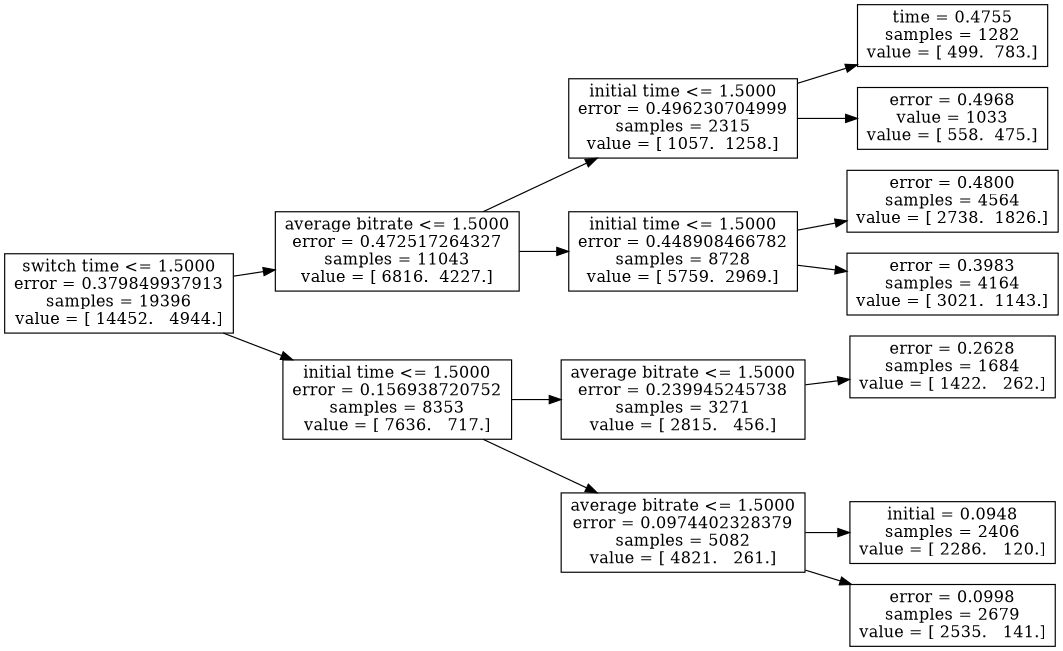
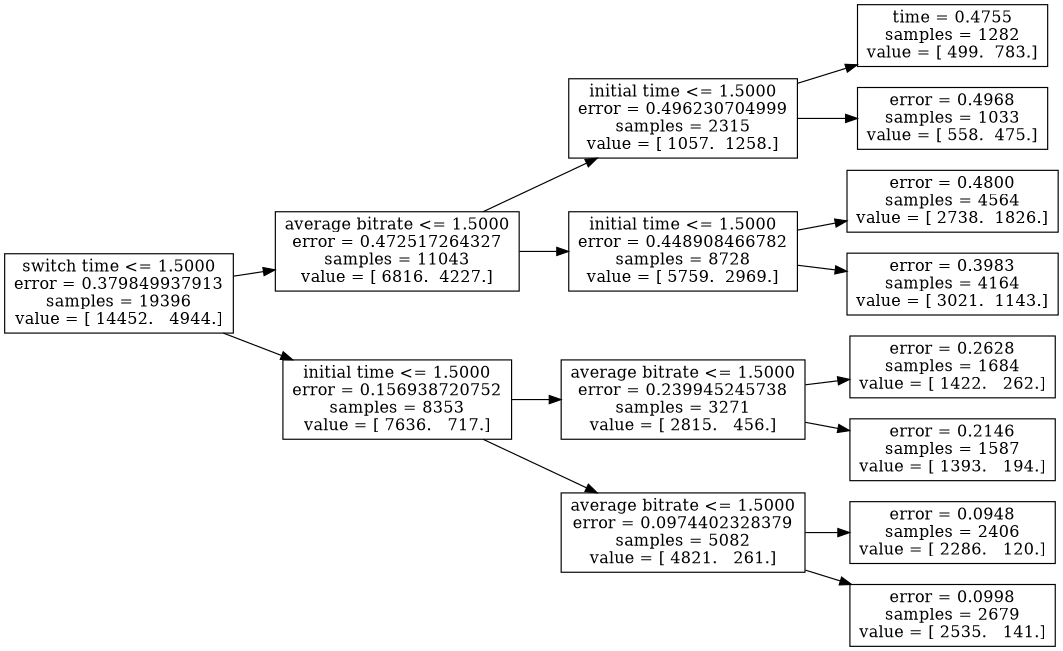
  digraph {
    rankdir=LR
    node [shape=box]
    n1 [label="switch time <= 1.5000\nerror = 0.379849937913\nsamples = 19396\nvalue = [ 14452.   4944.]"]
    n2 [label="average bitrate <= 1.5000\nerror = 0.472517264327\nsamples = 11043\nvalue = [ 6816.  4227.]"]
    n3 [label="initial time <= 1.5000\nerror = 0.156938720752\nsamples = 8353\nvalue = [ 7636.   717.]"]
    n4 [label="initial time <= 1.5000\nerror = 0.496230704999\nsamples = 2315\nvalue = [ 1057.  1258.]"]
    n5 [label="initial time <= 1.5000\nerror = 0.448908466782\nsamples = 8728\nvalue = [ 5759.  2969.]"]
    n6 [label="average bitrate <= 1.5000\nerror = 0.239945245738\nsamples = 3271\nvalue = [ 2815.   456.]"]
    n7 [label="average bitrate <= 1.5000\nerror = 0.0974402328379\nsamples = 5082\nvalue = [ 4821.   261.]"]
    n8 [label="time = 0.4755\nsamples = 1282\nvalue = [ 499.  783.]"]
-   n9 [label="error = 0.4968\nvalue = 1033\nvalue = [ 558.  475.]"]
+   n9 [label="error = 0.4968\nsamples = 1033\nvalue = [ 558.  475.]"]
    n10 [label="error = 0.4800\nsamples = 4564\nvalue = [ 2738.  1826.]"]
    n11 [label="error = 0.3983\nsamples = 4164\nvalue = [ 3021.  1143.]"]
    n12 [label="error = 0.2628\nsamples = 1684\nvalue = [ 1422.   262.]"]
-   n14 [label="initial = 0.0948\nsamples = 2406\nvalue = [ 2286.   120.]"]
+   n13 [label="error = 0.2146\nsamples = 1587\nvalue = [ 1393.   194.]"]
+   n14 [label="error = 0.0948\nsamples = 2406\nvalue = [ 2286.   120.]"]
    n15 [label="error = 0.0998\nsamples = 2679\nvalue = [ 2535.   141.]"]
    n1 -> n2
    n1 -> n3
    n2 -> n4
    n2 -> n5
    n3 -> n6
    n3 -> n7
    n4 -> n8
    n4 -> n9
    n5 -> n10
    n5 -> n11
    n6 -> n12
+   n6 -> n13
    n7 -> n14
    n7 -> n15
  }
